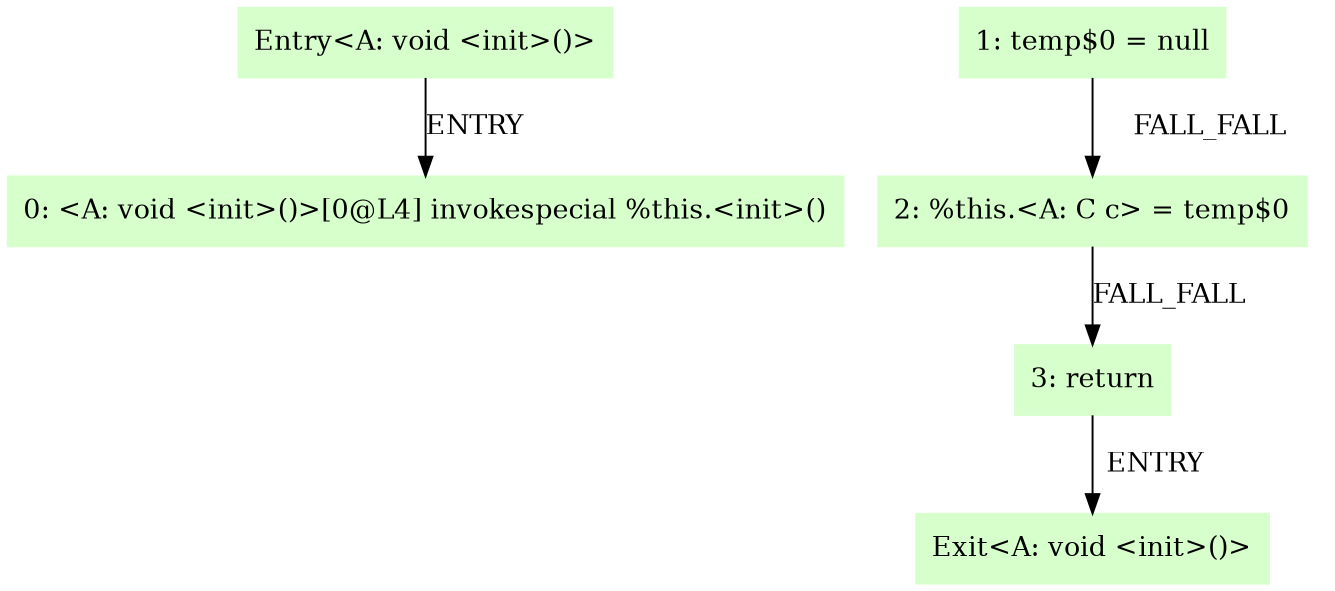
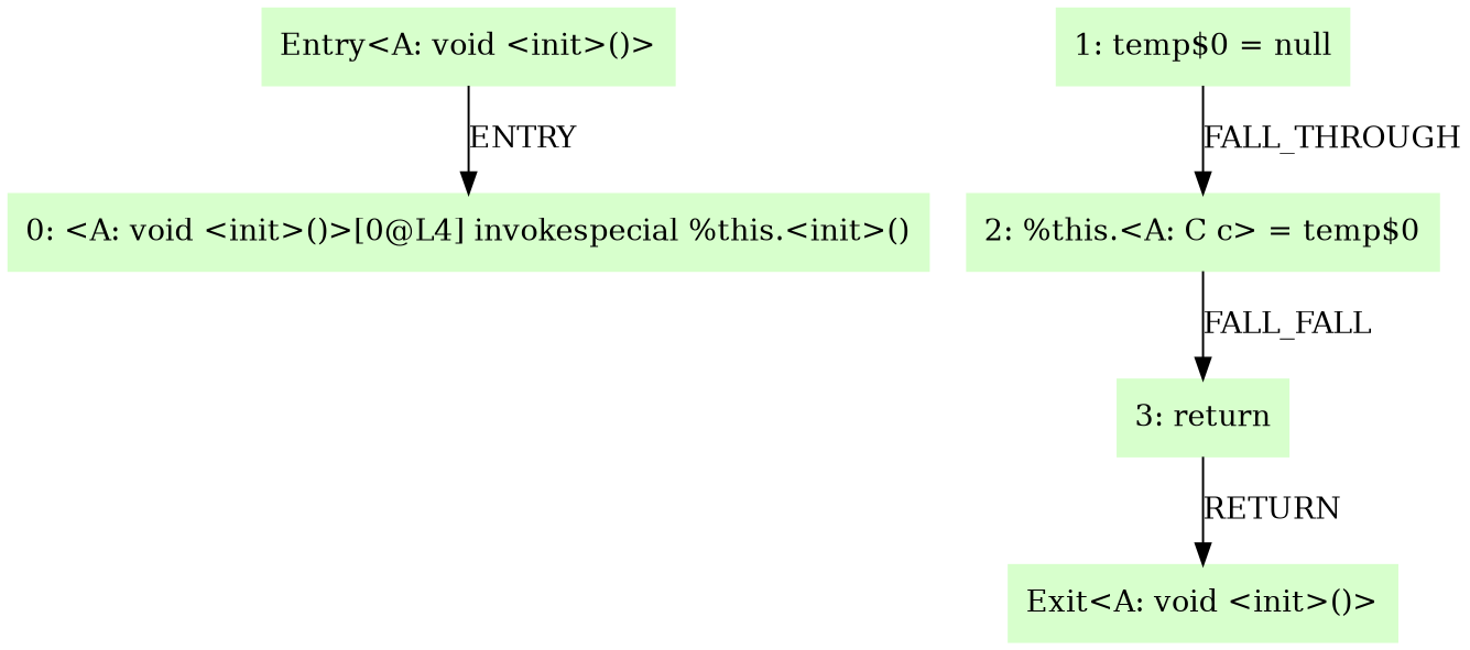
  digraph {
    node [color=".3 .2 1.0" shape=box style=filled]
    n1 [label="Entry<A: void <init>()>"]
    n2 [label="0: <A: void <init>()>[0@L4] invokespecial %this.<init>()"]
    n3 [label="1: temp$0 = null"]
    n4 [label="2: %this.<A: C c> = temp$0"]
    n5 [label="3: return"]
    n6 [label="Exit<A: void <init>()>"]
    n1 -> n2 [label=ENTRY]
-   n3 -> n4 [label=FALL_FALL]
+   n3 -> n4 [label=FALL_THROUGH]
    n4 -> n5 [label=FALL_FALL]
-   n5 -> n6 [label=ENTRY]
+   n5 -> n6 [label=RETURN]
  }
